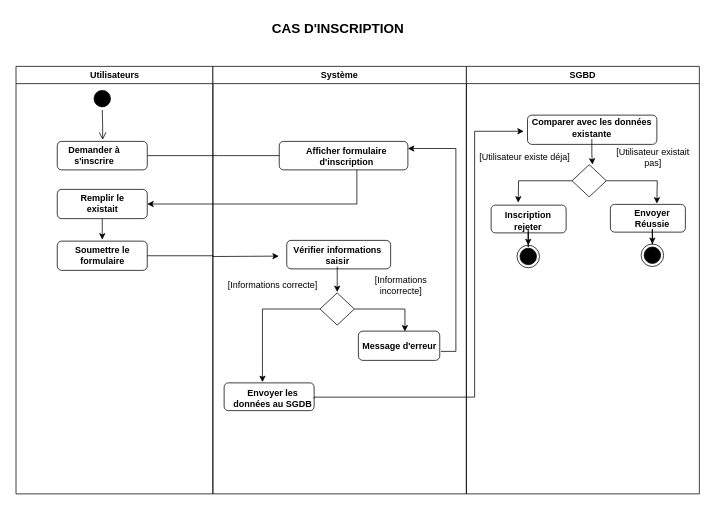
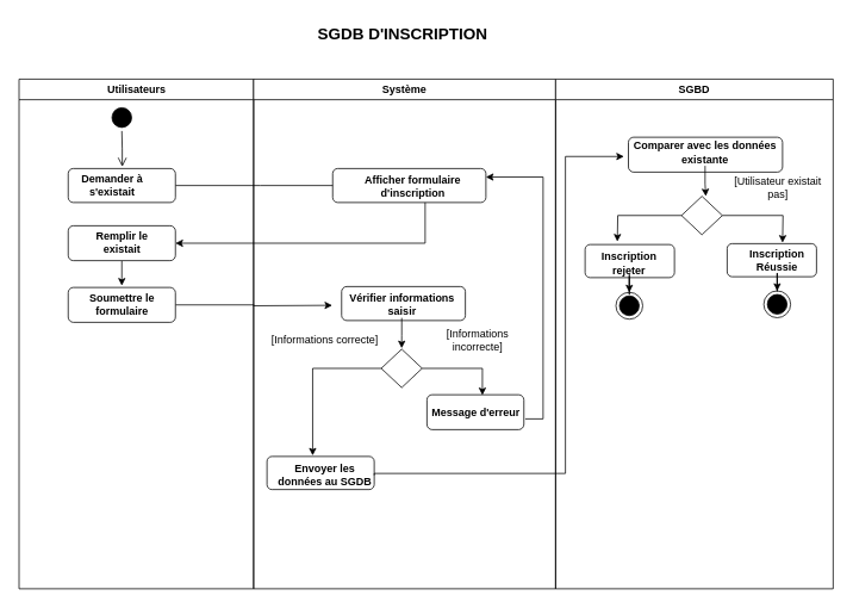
  <mxCell id="0" />
  <mxCell id="1" parent="0" />
  <mxCell id="2" value="Utilisateurs" style="swimlane;whiteSpace=wrap;movable=1;resizable=1;rotatable=1;deletable=1;editable=1;locked=0;connectable=1;" parent="1" vertex="1"><mxGeometry x="20.5" y="88" width="262.5" height="570" as="geometry" /></mxCell>
  <mxCell id="3" value="" style="ellipse;shape=startState;fillColor=#000000;strokeColor=#000000;" parent="2" vertex="1"><mxGeometry x="100" y="28" width="30" height="30" as="geometry" /></mxCell>
  <mxCell id="4" value="" style="edgeStyle=elbowEdgeStyle;elbow=horizontal;verticalAlign=bottom;endArrow=open;endSize=8;strokeColor=#000000;endFill=1;rounded=0" parent="2" source="3" edge="1"><mxGeometry x="100" y="40" as="geometry"><mxPoint x="115.5" y="98" as="targetPoint" /></mxGeometry></mxCell>
  <mxCell id="5" style="edgeStyle=orthogonalEdgeStyle;rounded=0;orthogonalLoop=1;jettySize=auto;html=1;" parent="2" source="6" edge="1"><mxGeometry relative="1" as="geometry"><mxPoint x="364.417" y="119" as="targetPoint" /></mxGeometry></mxCell>
  <mxCell id="6" value="" style="rounded=1;whiteSpace=wrap;html=1;" parent="2" vertex="1"><mxGeometry x="55" y="100" width="120" height="38" as="geometry" /></mxCell>
- <mxCell id="7" value="&lt;b&gt;Demander à s'inscrire&lt;/b&gt;" style="text;html=1;align=center;verticalAlign=middle;whiteSpace=wrap;rounded=0;" parent="2" vertex="1"><mxGeometry x="63" y="104" width="82" height="30" as="geometry" /></mxCell>
+ <mxCell id="7" value="&lt;b&gt;Demander à s'existait&lt;/b&gt;" style="text;html=1;align=center;verticalAlign=middle;whiteSpace=wrap;rounded=0;" parent="2" vertex="1"><mxGeometry x="63" y="104" width="82" height="30" as="geometry" /></mxCell>
  <mxCell id="8" style="edgeStyle=orthogonalEdgeStyle;rounded=0;orthogonalLoop=1;jettySize=auto;html=1;" parent="2" source="9" edge="1"><mxGeometry relative="1" as="geometry"><mxPoint x="115" y="231.005" as="targetPoint" /></mxGeometry></mxCell>
  <mxCell id="9" value="" style="rounded=1;whiteSpace=wrap;html=1;" parent="2" vertex="1"><mxGeometry x="55" y="164" width="120" height="39" as="geometry" /></mxCell>
  <mxCell id="10" value="&lt;b&gt;Remplir le existait&lt;/b&gt;" style="text;html=1;align=center;verticalAlign=middle;whiteSpace=wrap;rounded=0;" parent="2" vertex="1"><mxGeometry x="76" y="168" width="78" height="30" as="geometry" /></mxCell>
  <mxCell id="11" style="edgeStyle=orthogonalEdgeStyle;rounded=0;orthogonalLoop=1;jettySize=auto;html=1;" parent="2" source="12" edge="1"><mxGeometry relative="1" as="geometry"><mxPoint x="350.5" y="253" as="targetPoint" /></mxGeometry></mxCell>
  <mxCell id="12" value="" style="rounded=1;whiteSpace=wrap;html=1;" parent="2" vertex="1"><mxGeometry x="55" y="233" width="120" height="39" as="geometry" /></mxCell>
  <mxCell id="13" value="&lt;b&gt;Soumettre le formulaire&lt;/b&gt;" style="text;html=1;align=center;verticalAlign=middle;whiteSpace=wrap;rounded=0;" parent="2" vertex="1"><mxGeometry x="76" y="237" width="78" height="30" as="geometry" /></mxCell>
  <mxCell id="14" value="Système" style="swimlane;whiteSpace=wrap;movable=1;resizable=1;rotatable=1;deletable=1;editable=1;locked=0;connectable=1;" parent="1" vertex="1"><mxGeometry x="283" y="88" width="338" height="570" as="geometry" /></mxCell>
  <mxCell id="15" value="" style="rounded=1;whiteSpace=wrap;html=1;" parent="14" vertex="1"><mxGeometry x="88.5" y="100" width="171.5" height="38" as="geometry" /></mxCell>
  <mxCell id="16" value="&lt;b&gt;Afficher formulaire d'inscription&lt;/b&gt;" style="text;html=1;align=center;verticalAlign=middle;whiteSpace=wrap;rounded=0;" parent="14" vertex="1"><mxGeometry x="115.5" y="105" width="124.5" height="30" as="geometry" /></mxCell>
  <mxCell id="17" value="" style="rounded=1;whiteSpace=wrap;html=1;" parent="14" vertex="1"><mxGeometry x="98.5" y="232" width="138.5" height="38" as="geometry" /></mxCell>
  <mxCell id="18" style="edgeStyle=orthogonalEdgeStyle;rounded=0;orthogonalLoop=1;jettySize=auto;html=1;" parent="14" source="19" edge="1"><mxGeometry relative="1" as="geometry"><mxPoint x="165.75" y="301.005" as="targetPoint" /></mxGeometry></mxCell>
  <mxCell id="19" value="&lt;b&gt;Vérifier informations saisir&lt;/b&gt;" style="text;html=1;align=center;verticalAlign=middle;whiteSpace=wrap;rounded=0;" parent="14" vertex="1"><mxGeometry x="103.5" y="237" width="124.5" height="30" as="geometry" /></mxCell>
  <mxCell id="20" style="edgeStyle=orthogonalEdgeStyle;rounded=0;orthogonalLoop=1;jettySize=auto;html=1;entryX=0.426;entryY=-0.027;entryDx=0;entryDy=0;entryPerimeter=0;" parent="14" source="21" target="28" edge="1"><mxGeometry relative="1" as="geometry"><mxPoint x="71.083" y="352.672" as="targetPoint" /></mxGeometry></mxCell>
  <mxCell id="21" value="" style="rhombus;whiteSpace=wrap;html=1;" parent="14" vertex="1"><mxGeometry x="142.88" y="302" width="45.75" height="43" as="geometry" /></mxCell>
  <mxCell id="22" value="" style="rounded=1;whiteSpace=wrap;html=1;" parent="14" vertex="1"><mxGeometry x="194" y="353" width="108.5" height="39" as="geometry" /></mxCell>
  <mxCell id="23" style="edgeStyle=orthogonalEdgeStyle;rounded=0;orthogonalLoop=1;jettySize=auto;html=1;entryX=0.572;entryY=0.013;entryDx=0;entryDy=0;entryPerimeter=0;" parent="14" source="21" target="22" edge="1"><mxGeometry relative="1" as="geometry" /></mxCell>
  <mxCell id="24" style="edgeStyle=orthogonalEdgeStyle;rounded=0;orthogonalLoop=1;jettySize=auto;html=1;entryX=1;entryY=0.25;entryDx=0;entryDy=0;exitX=1;exitY=0.75;exitDx=0;exitDy=0;" parent="14" source="25" target="15" edge="1"><mxGeometry relative="1" as="geometry" /></mxCell>
  <mxCell id="25" value="&lt;b&gt;Message d'erreur&lt;/b&gt;" style="text;html=1;align=center;verticalAlign=middle;whiteSpace=wrap;rounded=0;" parent="14" vertex="1"><mxGeometry x="194" y="357.5" width="110" height="30" as="geometry" /></mxCell>
  <mxCell id="26" value="[Informations correcte]" style="text;html=1;align=center;verticalAlign=middle;whiteSpace=wrap;rounded=0;" parent="14" vertex="1"><mxGeometry x="18" y="277" width="124" height="30" as="geometry" /></mxCell>
  <mxCell id="27" value="[Informations incorrecte]" style="text;html=1;align=center;verticalAlign=middle;whiteSpace=wrap;rounded=0;" parent="14" vertex="1"><mxGeometry x="188.63" y="277" width="124" height="30" as="geometry" /></mxCell>
  <mxCell id="28" value="" style="rounded=1;whiteSpace=wrap;html=1;" parent="14" vertex="1"><mxGeometry x="15" y="422" width="120" height="37" as="geometry" /></mxCell>
  <mxCell id="29" value="&lt;b&gt;Envoyer les données au SGDB&lt;/b&gt;" style="text;html=1;align=center;verticalAlign=middle;whiteSpace=wrap;rounded=0;" parent="14" vertex="1"><mxGeometry x="25" y="428" width="110" height="30" as="geometry" /></mxCell>
  <mxCell id="30" style="edgeStyle=orthogonalEdgeStyle;rounded=0;orthogonalLoop=1;jettySize=auto;html=1;entryX=1;entryY=0.5;entryDx=0;entryDy=0;" parent="1" source="15" target="9" edge="1"><mxGeometry relative="1" as="geometry"><Array as="points"><mxPoint x="475" y="271" /></Array></mxGeometry></mxCell>
  <mxCell id="31" value="SGBD" style="swimlane;whiteSpace=wrap;movable=1;resizable=1;rotatable=1;deletable=1;editable=1;locked=0;connectable=1;" parent="1" vertex="1"><mxGeometry x="621" y="88" width="310.63" height="570" as="geometry" /></mxCell>
  <mxCell id="32" value="" style="rounded=1;whiteSpace=wrap;html=1;" parent="31" vertex="1"><mxGeometry x="192" y="184" width="100" height="37" as="geometry" /></mxCell>
  <mxCell id="33" value="" style="rounded=1;whiteSpace=wrap;html=1;" parent="31" vertex="1"><mxGeometry x="81.5" y="65" width="172.5" height="39" as="geometry" /></mxCell>
  <mxCell id="34" value="&lt;b&gt;Comparer avec les données existante&lt;/b&gt;" style="text;html=1;align=center;verticalAlign=middle;whiteSpace=wrap;rounded=0;" parent="31" vertex="1"><mxGeometry x="83" y="67" width="168.5" height="30" as="geometry" /></mxCell>
  <mxCell id="35" style="edgeStyle=orthogonalEdgeStyle;rounded=0;orthogonalLoop=1;jettySize=auto;html=1;" parent="31" source="36" edge="1"><mxGeometry relative="1" as="geometry"><mxPoint x="69.083" y="181.672" as="targetPoint" /></mxGeometry></mxCell>
  <mxCell id="36" value="" style="rhombus;whiteSpace=wrap;html=1;" parent="31" vertex="1"><mxGeometry x="140.88" y="131" width="45.75" height="43" as="geometry" /></mxCell>
  <mxCell id="37" style="edgeStyle=orthogonalEdgeStyle;rounded=0;orthogonalLoop=1;jettySize=auto;html=1;entryX=0.572;entryY=0.013;entryDx=0;entryDy=0;entryPerimeter=0;" parent="31" source="36" edge="1"><mxGeometry relative="1" as="geometry"><mxPoint x="254" y="183" as="targetPoint" /></mxGeometry></mxCell>
- <mxCell id="38" value="&lt;b&gt;Envoyer Réussie&lt;/b&gt;" style="text;html=1;align=center;verticalAlign=middle;whiteSpace=wrap;rounded=0;" parent="31" vertex="1"><mxGeometry x="204" y="187.5" width="88" height="30" as="geometry" /></mxCell>
+ <mxCell id="38" value="&lt;b&gt;Inscription Réussie&lt;/b&gt;" style="text;html=1;align=center;verticalAlign=middle;whiteSpace=wrap;rounded=0;" parent="31" vertex="1"><mxGeometry x="204" y="187.5" width="88" height="30" as="geometry" /></mxCell>
  <mxCell id="39" value="" style="rounded=1;whiteSpace=wrap;html=1;" parent="31" vertex="1"><mxGeometry x="33" y="185" width="100" height="37" as="geometry" /></mxCell>
  <mxCell id="40" value="&lt;b&gt;Inscription rejeter&lt;/b&gt;" style="text;html=1;align=center;verticalAlign=middle;whiteSpace=wrap;rounded=0;" parent="31" vertex="1"><mxGeometry x="32" y="191" width="101" height="30" as="geometry" /></mxCell>
- <mxCell id="41" value="[Utilisateur existe déja]" style="text;html=1;align=center;verticalAlign=middle;whiteSpace=wrap;rounded=0;" parent="31" vertex="1"><mxGeometry x="16" y="106" width="124" height="30" as="geometry" /></mxCell>
  <mxCell id="42" value="[Utilisateur existait pas]" style="text;html=1;align=center;verticalAlign=middle;whiteSpace=wrap;rounded=0;" parent="31" vertex="1"><mxGeometry x="186.63" y="106" width="124" height="30" as="geometry" /></mxCell>
  <mxCell id="43" style="edgeStyle=orthogonalEdgeStyle;rounded=0;orthogonalLoop=1;jettySize=auto;html=1;entryX=0;entryY=0.5;entryDx=0;entryDy=0;exitX=1;exitY=0.5;exitDx=0;exitDy=0;" parent="31" source="29" edge="1"><mxGeometry relative="1" as="geometry"><mxPoint x="-216" y="440.5" as="sourcePoint" /><mxPoint x="76.5" y="86.5" as="targetPoint" /><Array as="points"><mxPoint x="-203" y="441" /><mxPoint x="11" y="441" /><mxPoint x="11" y="87" /></Array></mxGeometry></mxCell>
  <mxCell id="44" style="edgeStyle=orthogonalEdgeStyle;rounded=0;orthogonalLoop=1;jettySize=auto;html=1;entryX=0.595;entryY=0;entryDx=0;entryDy=0;entryPerimeter=0;" parent="31" source="34" target="36" edge="1"><mxGeometry relative="1" as="geometry" /></mxCell>
  <mxCell id="45" value="" style="ellipse;html=1;shape=endState;fillColor=#000000;strokeColor=#000000;" parent="1" vertex="1"><mxGeometry x="688.5" y="326.505" width="30" height="30" as="geometry" /></mxCell>
  <mxCell id="46" style="edgeStyle=orthogonalEdgeStyle;rounded=0;orthogonalLoop=1;jettySize=auto;html=1;" parent="1" source="40" target="45" edge="1"><mxGeometry relative="1" as="geometry"><mxPoint x="703.5" y="341.505" as="targetPoint" /></mxGeometry></mxCell>
  <mxCell id="47" value="" style="ellipse;html=1;shape=endState;fillColor=#000000;strokeColor=#000000;" parent="1" vertex="1"><mxGeometry x="854" y="324.839" width="30" height="30" as="geometry" /></mxCell>
  <mxCell id="48" style="edgeStyle=orthogonalEdgeStyle;rounded=0;orthogonalLoop=1;jettySize=auto;html=1;" parent="1" source="38" target="47" edge="1"><mxGeometry relative="1" as="geometry"><mxPoint x="869" y="339.839" as="targetPoint" /></mxGeometry></mxCell>
- <mxCell id="49" value="&lt;blockquote style=&quot;margin: 0 0 0 40px; border: none; padding: 0px;&quot;&gt;&lt;font style=&quot;font-size: 18px;&quot;&gt;&lt;b style=&quot;&quot;&gt;CAS D'INSCRIPTION&lt;/b&gt;&lt;/font&gt;&lt;/blockquote&gt;" style="text;html=1;align=center;verticalAlign=middle;whiteSpace=wrap;rounded=0;" parent="1" vertex="1"><mxGeometry x="219" y="20" width="421.5" height="36" as="geometry" /></mxCell>
+ <mxCell id="49" value="&lt;blockquote style=&quot;margin: 0 0 0 40px; border: none; padding: 0px;&quot;&gt;&lt;font style=&quot;font-size: 18px;&quot;&gt;&lt;b style=&quot;&quot;&gt;SGDB D'INSCRIPTION&lt;/b&gt;&lt;/font&gt;&lt;/blockquote&gt;" style="text;html=1;align=center;verticalAlign=middle;whiteSpace=wrap;rounded=0;" parent="1" vertex="1"><mxGeometry x="219" y="20" width="421.5" height="36" as="geometry" /></mxCell>
